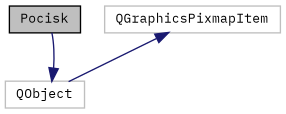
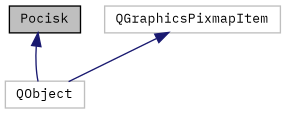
  digraph {
    fontname="IBM Plex Mono"
    node [color=grey75 fillcolor=white fontname="IBM Plex Mono" fontsize=10 shape=record style=filled]
    edge [color=midnightblue dir=back fontname="IBM Plex Mono" fontsize=10 labelfontname=Helvetica labelfontsize=10 style=solid]
    n1 [color=black fillcolor=grey75 fontcolor=black height=0.2 label=Pocisk width=0.4]
    n2 [height=0.2 label=QObject width=0.4]
    n3 [height=0.2 label=QGraphicsPixmapItem width=0.4]
-   n2 -> n1
+   n1 -> n2
    n3 -> n2
  }
